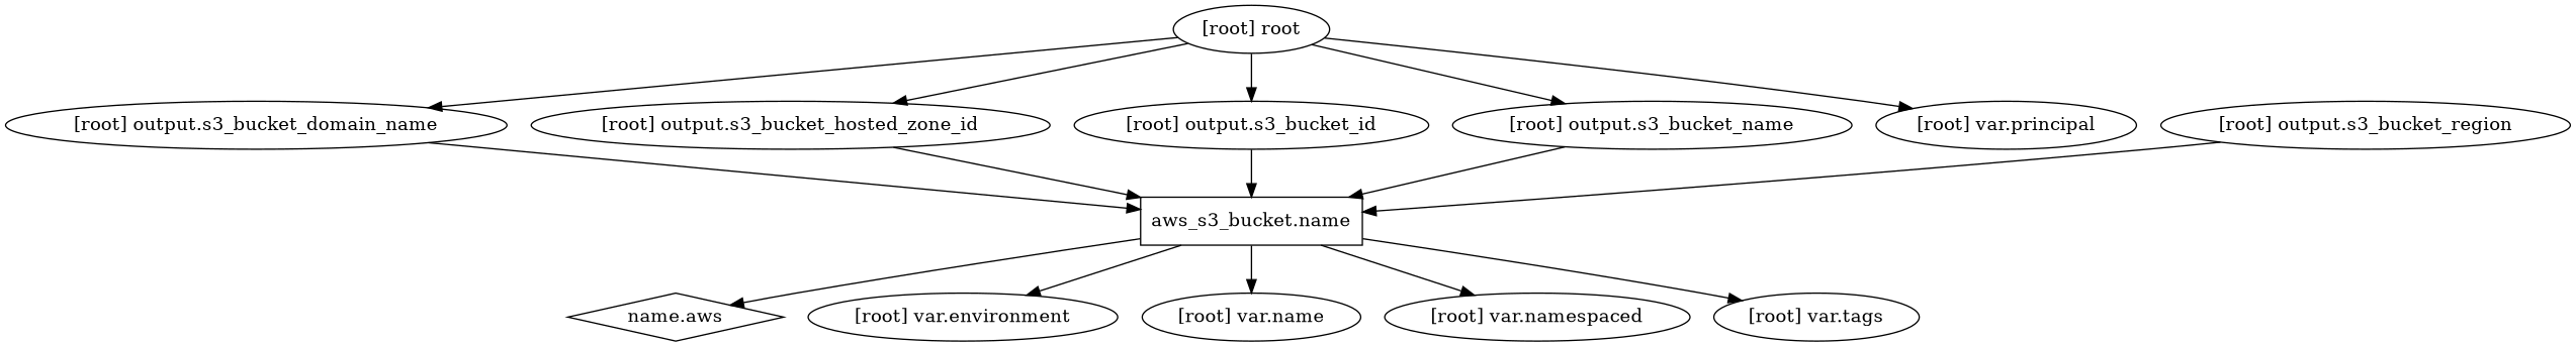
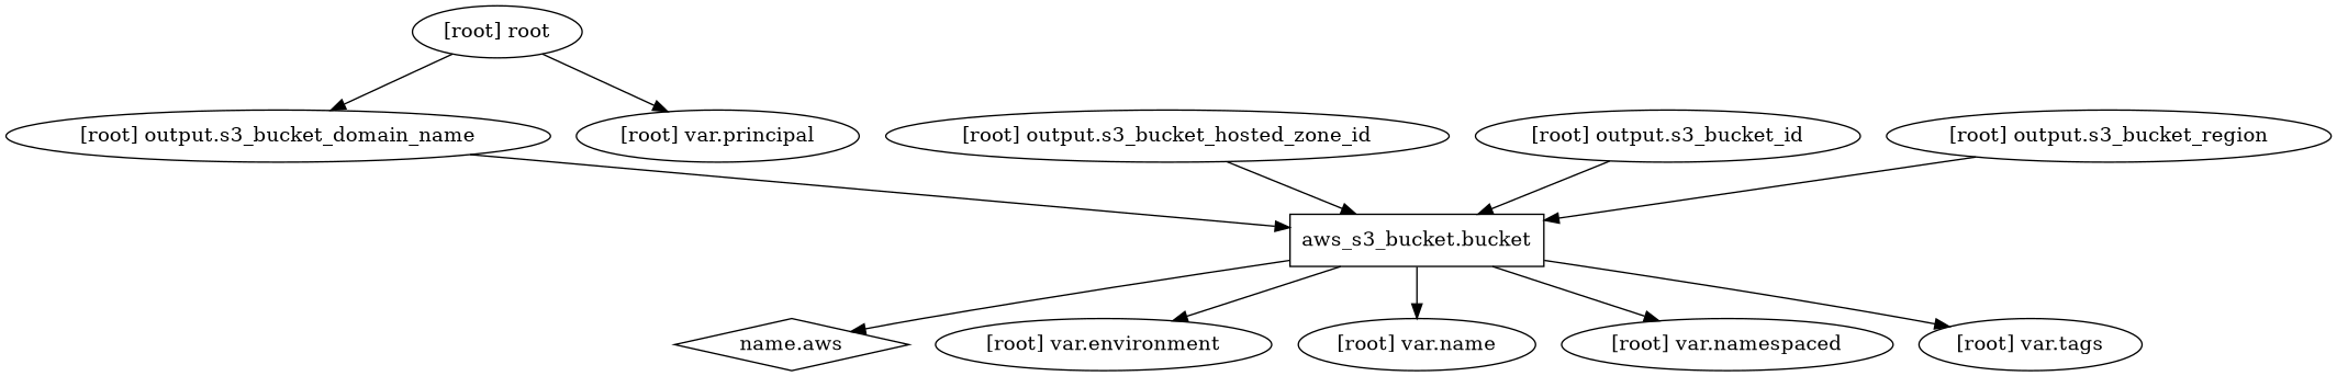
  digraph {
    compound=true
    newrank=true
-   n1 [label="aws_s3_bucket.name" shape=box]
+   n1 [label="aws_s3_bucket.bucket" shape=box]
    n2 [label="name.aws" shape=diamond]
    "[root] var.environment"
    "[root] var.name"
    "[root] var.namespaced"
    "[root] var.tags"
    "[root] output.s3_bucket_domain_name"
    "[root] output.s3_bucket_hosted_zone_id"
    "[root] output.s3_bucket_id"
-   "[root] output.s3_bucket_name"
    "[root] output.s3_bucket_region"
    "[root] root"
    "[root] var.principal"
    subgraph sub_1 {
      n1
      n2
      "[root] var.environment"
      "[root] var.name"
      "[root] var.namespaced"
      "[root] var.tags"
      "[root] output.s3_bucket_domain_name"
      "[root] output.s3_bucket_hosted_zone_id"
      "[root] output.s3_bucket_id"
-     "[root] output.s3_bucket_name"
      "[root] output.s3_bucket_region"
      "[root] root"
      "[root] var.principal"
    }
    n1 -> n2
    n1 -> "[root] var.environment"
    n1 -> "[root] var.name"
    n1 -> "[root] var.namespaced"
    n1 -> "[root] var.tags"
    "[root] output.s3_bucket_domain_name" -> n1
    "[root] output.s3_bucket_hosted_zone_id" -> n1
    "[root] output.s3_bucket_id" -> n1
-   "[root] output.s3_bucket_name" -> n1
    "[root] output.s3_bucket_region" -> n1
    "[root] root" -> "[root] output.s3_bucket_domain_name"
-   "[root] root" -> "[root] output.s3_bucket_hosted_zone_id"
-   "[root] root" -> "[root] output.s3_bucket_id"
-   "[root] root" -> "[root] output.s3_bucket_name"
    "[root] root" -> "[root] var.principal"
  }
